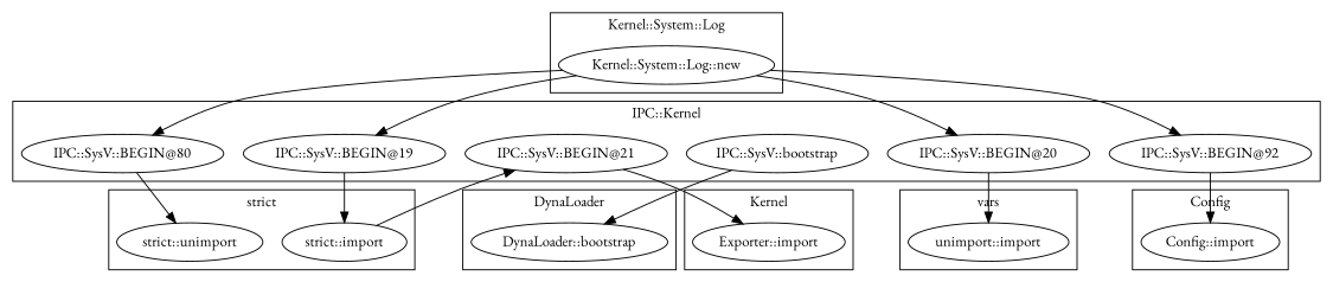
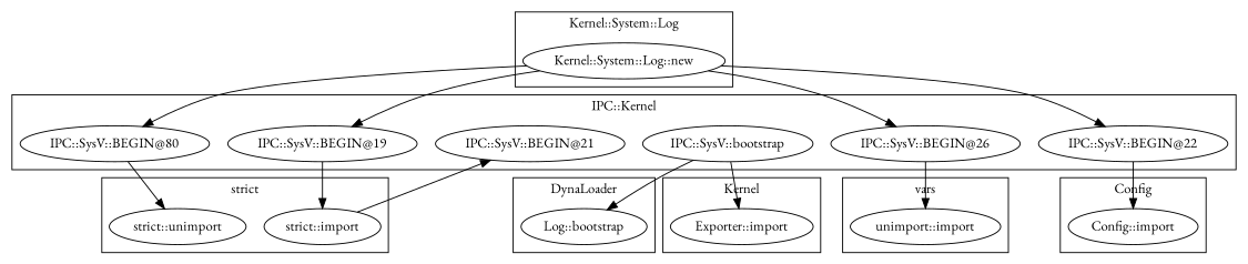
  digraph {
    fontname="EB Garamond"
    node [fontname="EB Garamond"]
    edge [fontname="EB Garamond"]
-   "DynaLoader::bootstrap"
+   "DynaLoader::bootstrap" [label="Log::bootstrap"]
    "Config::import"
    n3 [label="unimport::import"]
    "strict::import"
    "strict::unimport"
    "Kernel::System::Log::new"
    "Exporter::import"
    "IPC::SysV::BEGIN@19"
    "IPC::SysV::bootstrap"
    "IPC::SysV::BEGIN@21"
-   "IPC::SysV::BEGIN@20"
+   "IPC::SysV::BEGIN@20" [label="IPC::SysV::BEGIN@26"]
    "IPC::SysV::BEGIN@80"
-   "IPC::SysV::BEGIN@22" [label="IPC::SysV::BEGIN@92"]
+   "IPC::SysV::BEGIN@22"
    subgraph cluster_1 {
      label=DynaLoader
      "DynaLoader::bootstrap"
    }
    subgraph cluster_2 {
      label=Config
      "Config::import"
    }
    subgraph cluster_3 {
      label=vars
      n3
    }
    subgraph cluster_4 {
      label="strict"
      "strict::import"
      "strict::unimport"
    }
    subgraph cluster_5 {
      label="Kernel::System::Log"
      "Kernel::System::Log::new"
    }
    subgraph cluster_6 {
      label=Kernel
      "Exporter::import"
    }
    subgraph cluster_7 {
      label="IPC::Kernel"
      "IPC::SysV::BEGIN@19"
      "IPC::SysV::bootstrap"
      "IPC::SysV::BEGIN@21"
      "IPC::SysV::BEGIN@20"
      "IPC::SysV::BEGIN@80"
      "IPC::SysV::BEGIN@22"
    }
    "strict::import" -> "IPC::SysV::BEGIN@21"
    "Kernel::System::Log::new" -> "IPC::SysV::BEGIN@19"
    "Kernel::System::Log::new" -> "IPC::SysV::BEGIN@20"
    "Kernel::System::Log::new" -> "IPC::SysV::BEGIN@80"
    "Kernel::System::Log::new" -> "IPC::SysV::BEGIN@22"
    "IPC::SysV::BEGIN@19" -> "strict::import"
    "IPC::SysV::bootstrap" -> "DynaLoader::bootstrap"
-   "IPC::SysV::BEGIN@21" -> "Exporter::import"
+   "IPC::SysV::bootstrap" -> "Exporter::import"
    "IPC::SysV::BEGIN@20" -> n3
    "IPC::SysV::BEGIN@80" -> "strict::unimport"
    "IPC::SysV::BEGIN@22" -> "Config::import"
  }
